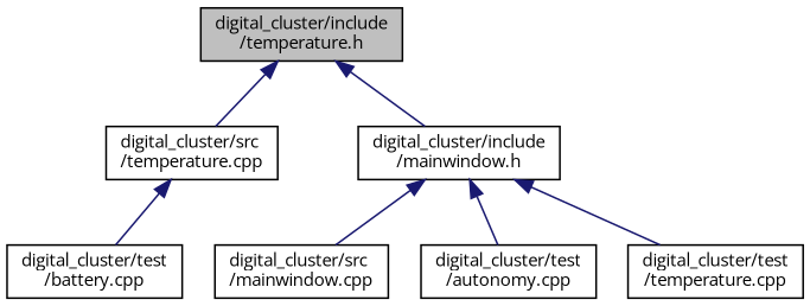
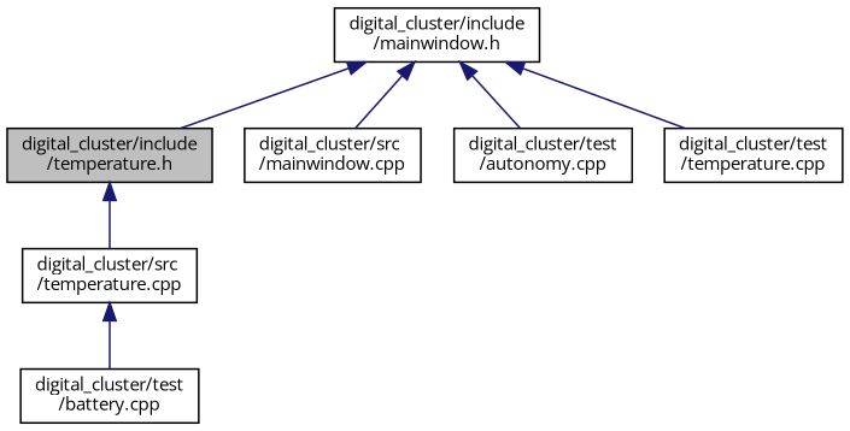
  digraph {
    fontname="Open Sans"
    node [color=black fillcolor=white fontname="Open Sans" fontsize=10 shape=record style=filled]
    edge [color=midnightblue dir=back fontname="Open Sans" fontsize=10 labelfontname=Helvetica labelfontsize=10 style=solid]
    n1 [fillcolor=grey75 fontcolor=black height=0.2 label="digital_cluster/include\l/temperature.h" width=0.4]
    n2 [height=0.2 label="digital_cluster/src\l/temperature.cpp" width=0.4]
    n3 [height=0.2 label="digital_cluster/include\l/mainwindow.h" width=0.4]
    n4 [height=0.2 label="digital_cluster/test\l/battery.cpp" width=0.4]
    n5 [height=0.2 label="digital_cluster/src\l/mainwindow.cpp" width=0.4]
    n6 [height=0.2 label="digital_cluster/test\l/autonomy.cpp" width=0.4]
    n7 [height=0.2 label="digital_cluster/test\l/temperature.cpp" width=0.4]
    n1 -> n2
-   n1 -> n3
+   n3 -> n1
    n2 -> n4
    n3 -> n5
    n3 -> n6
    n3 -> n7
  }
